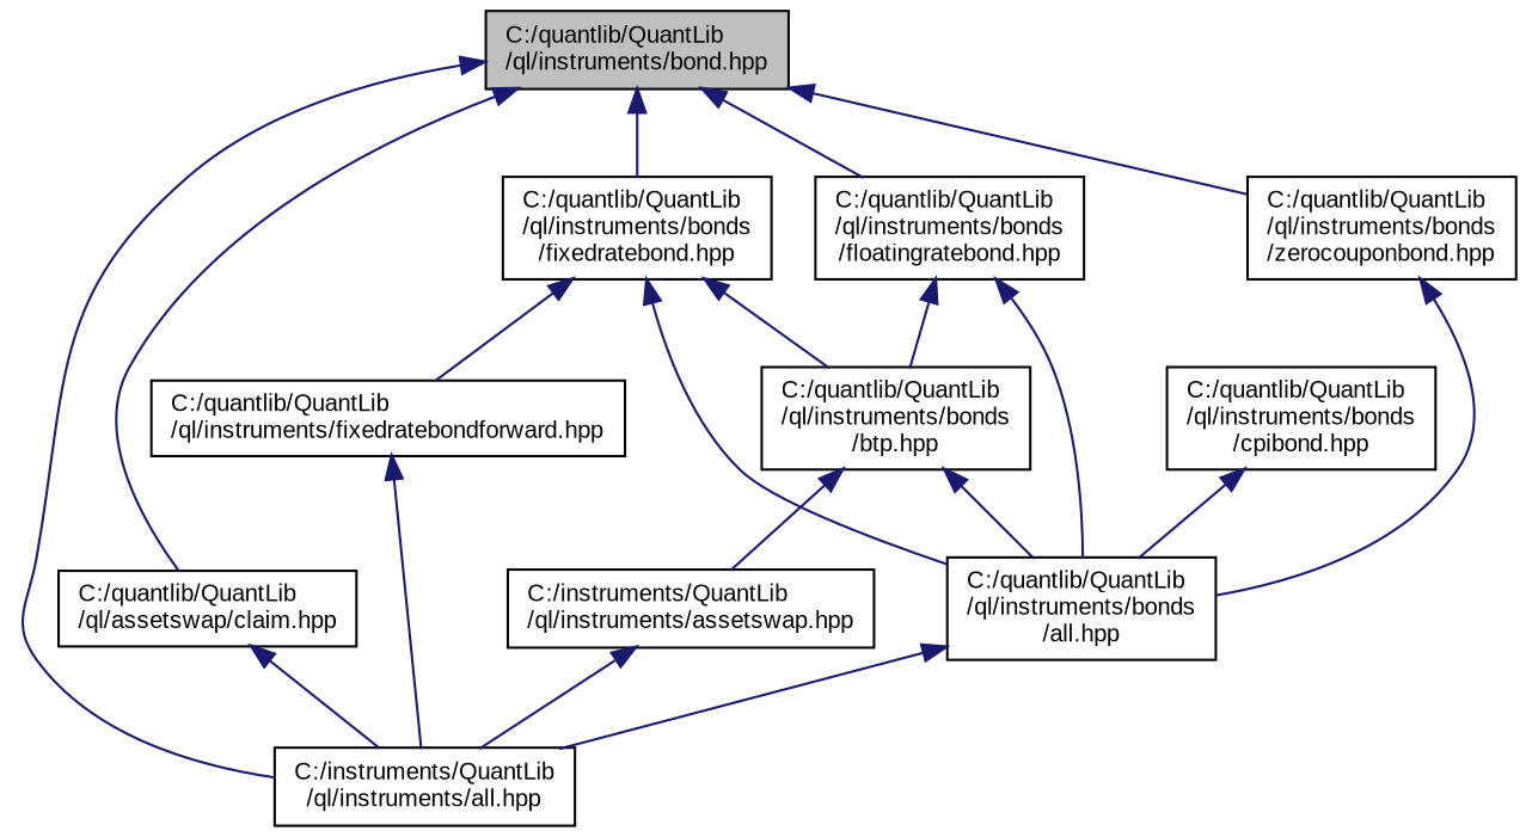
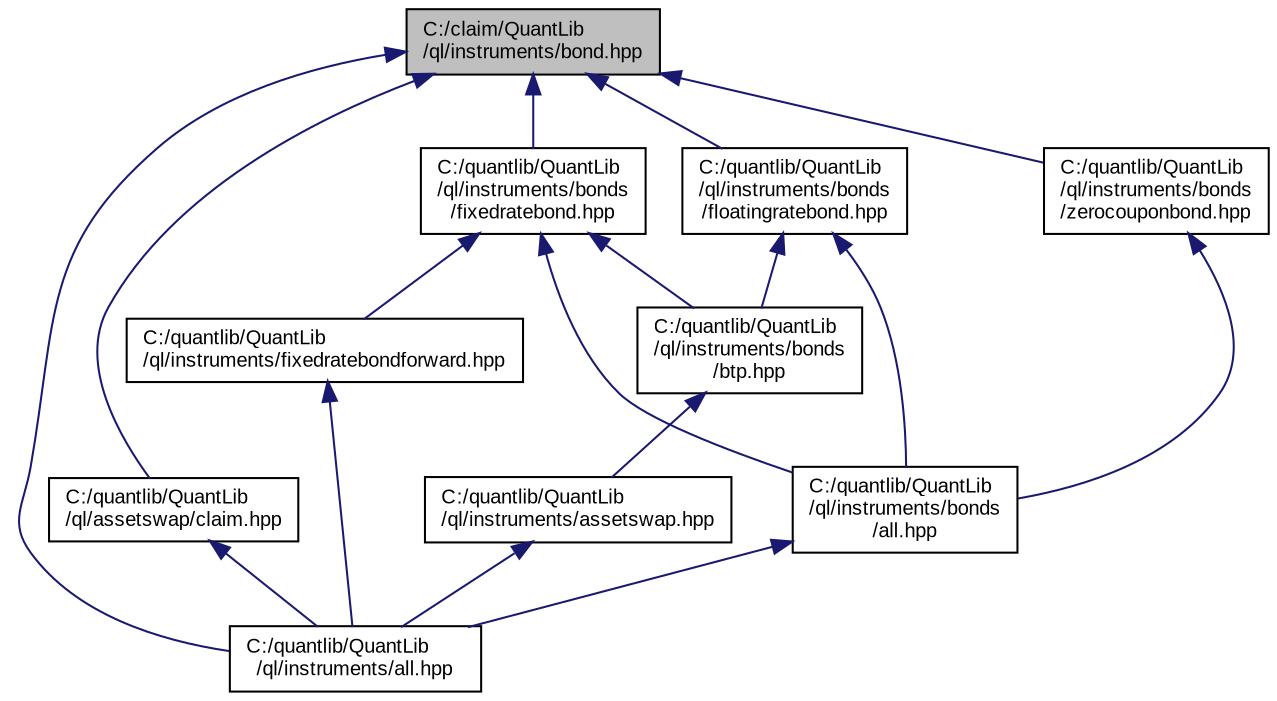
  digraph {
    fontname="Liberation Sans"
    node [color=black fillcolor=white fontname="Liberation Sans" fontsize=10 shape=record style=filled]
    edge [color=midnightblue dir=back fontname="Liberation Sans" fontsize=10 labelfontname=Helvetica labelfontsize=10 style=solid]
-   n1 [fillcolor=grey75 fontcolor=black height=0.2 label="C:/quantlib/QuantLib\l/ql/instruments/bond.hpp" width=0.4]
-   n2 [height=0.2 label="C:/instruments/QuantLib\l/ql/instruments/all.hpp" width=0.4]
+   n1 [fillcolor=grey75 fontcolor=black height=0.2 label="C:/claim/QuantLib\l/ql/instruments/bond.hpp" width=0.4]
+   n2 [height=0.2 label="C:/quantlib/QuantLib\l/ql/instruments/all.hpp" width=0.4]
    n3 [height=0.2 label="C:/quantlib/QuantLib\l/ql/instruments/bonds\l/fixedratebond.hpp" width=0.4]
    n4 [height=0.2 label="C:/quantlib/QuantLib\l/ql/instruments/bonds\l/floatingratebond.hpp" width=0.4]
    n5 [height=0.2 label="C:/quantlib/QuantLib\l/ql/instruments/bonds\l/zerocouponbond.hpp" width=0.4]
    n6 [height=0.2 label="C:/quantlib/QuantLib\l/ql/assetswap/claim.hpp" width=0.4]
-   n7 [height=0.2 label="C:/instruments/QuantLib\l/ql/instruments/assetswap.hpp" width=0.4]
-   n8 [height=0.2 label="C:/quantlib/QuantLib\l/ql/instruments/bonds\l/cpibond.hpp" width=0.4]
+   n7 [height=0.2 label="C:/quantlib/QuantLib\l/ql/instruments/assetswap.hpp" width=0.4]
    n9 [height=0.2 label="C:/quantlib/QuantLib\l/ql/instruments/bonds\l/all.hpp" width=0.4]
    n10 [height=0.2 label="C:/quantlib/QuantLib\l/ql/instruments/bonds\l/btp.hpp" width=0.4]
    n11 [height=0.2 label="C:/quantlib/QuantLib\l/ql/instruments/fixedratebondforward.hpp" width=0.4]
    n1 -> n2
    n1 -> n3
    n1 -> n4
    n1 -> n5
    n1 -> n6
    n3 -> n9
    n3 -> n10
    n3 -> n11
    n4 -> n9
    n4 -> n10
    n5 -> n9
    n6 -> n2
    n7 -> n2
-   n8 -> n9
    n9 -> n2
    n10 -> n7
-   n10 -> n9
    n11 -> n2
  }
